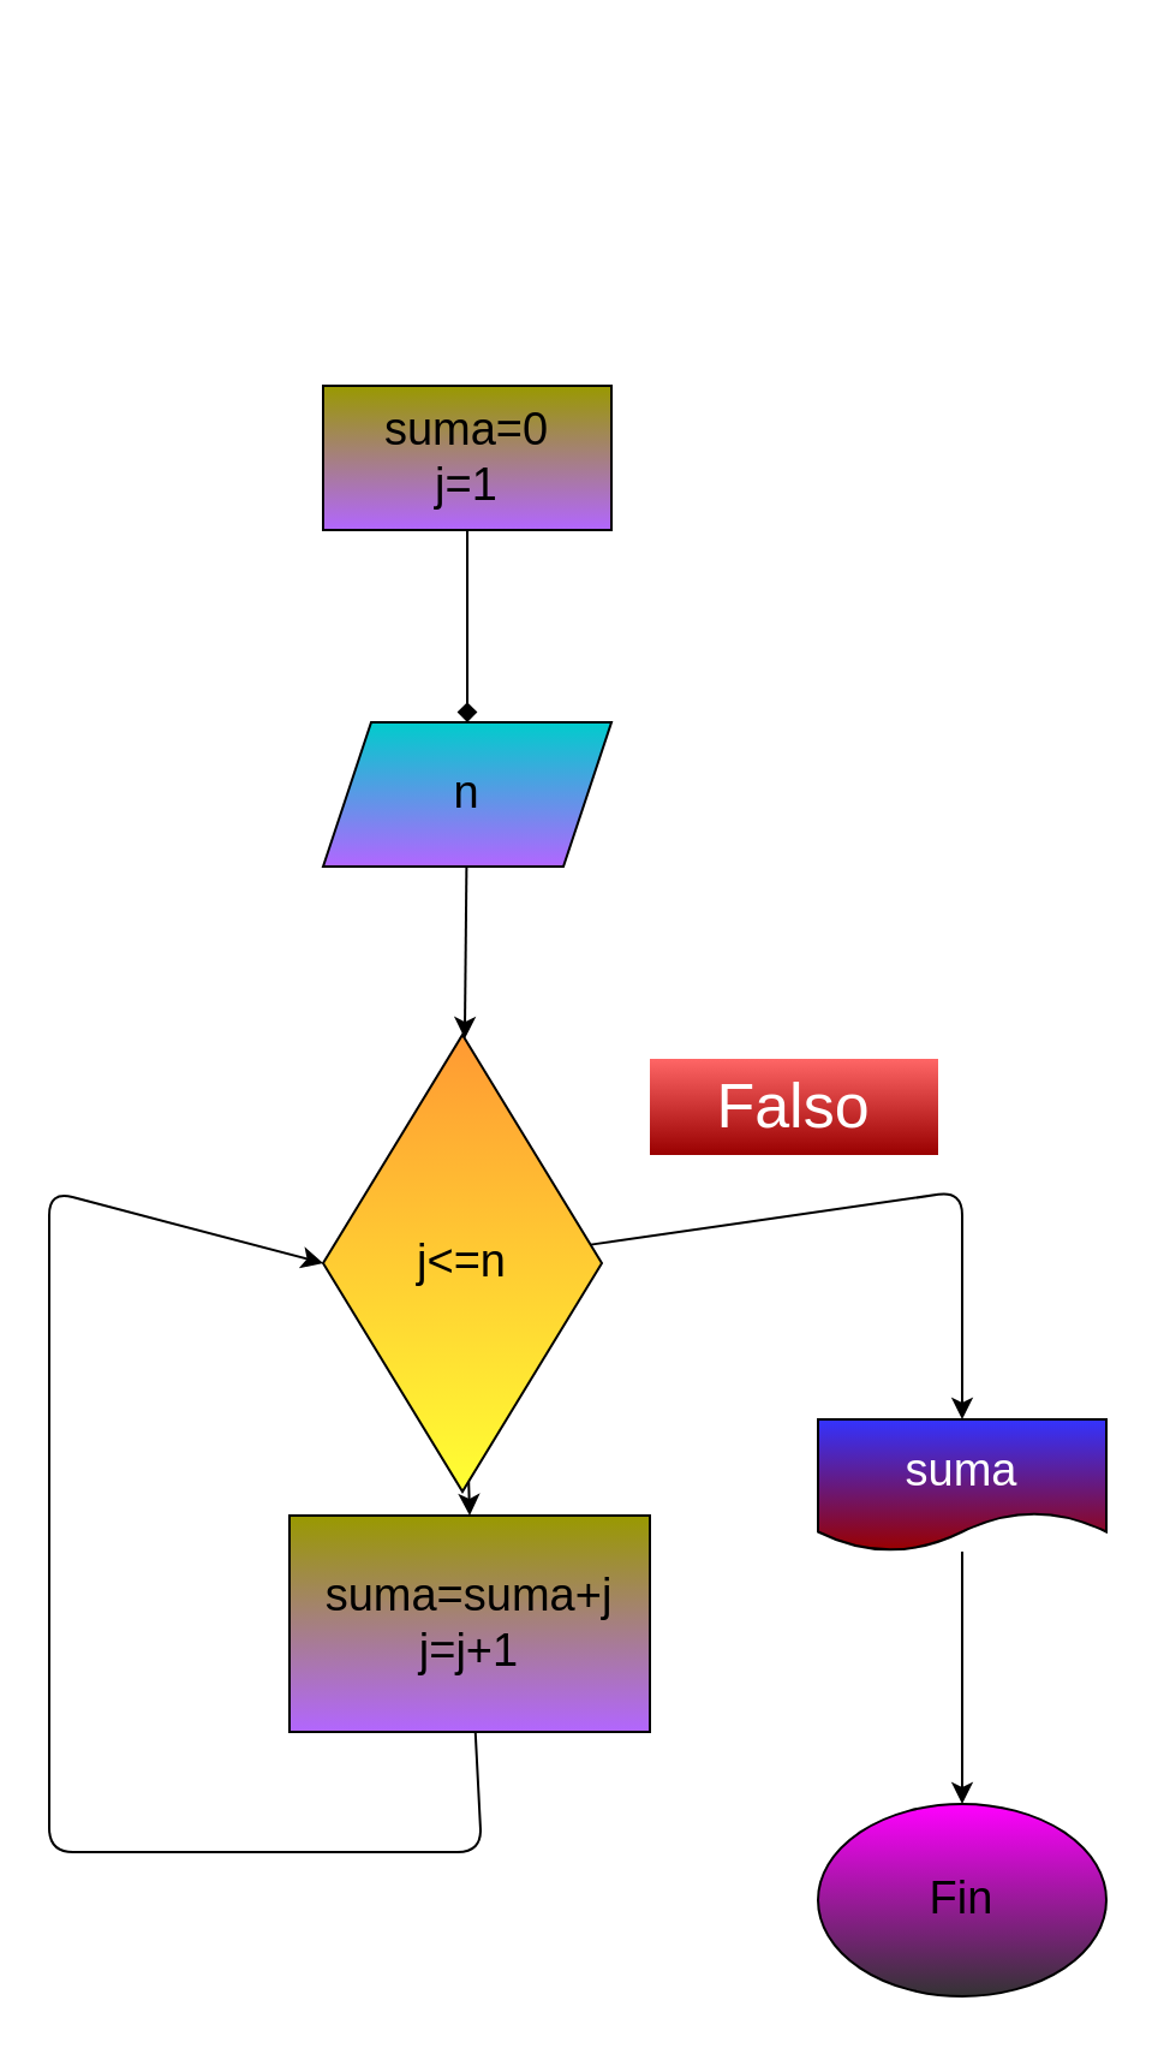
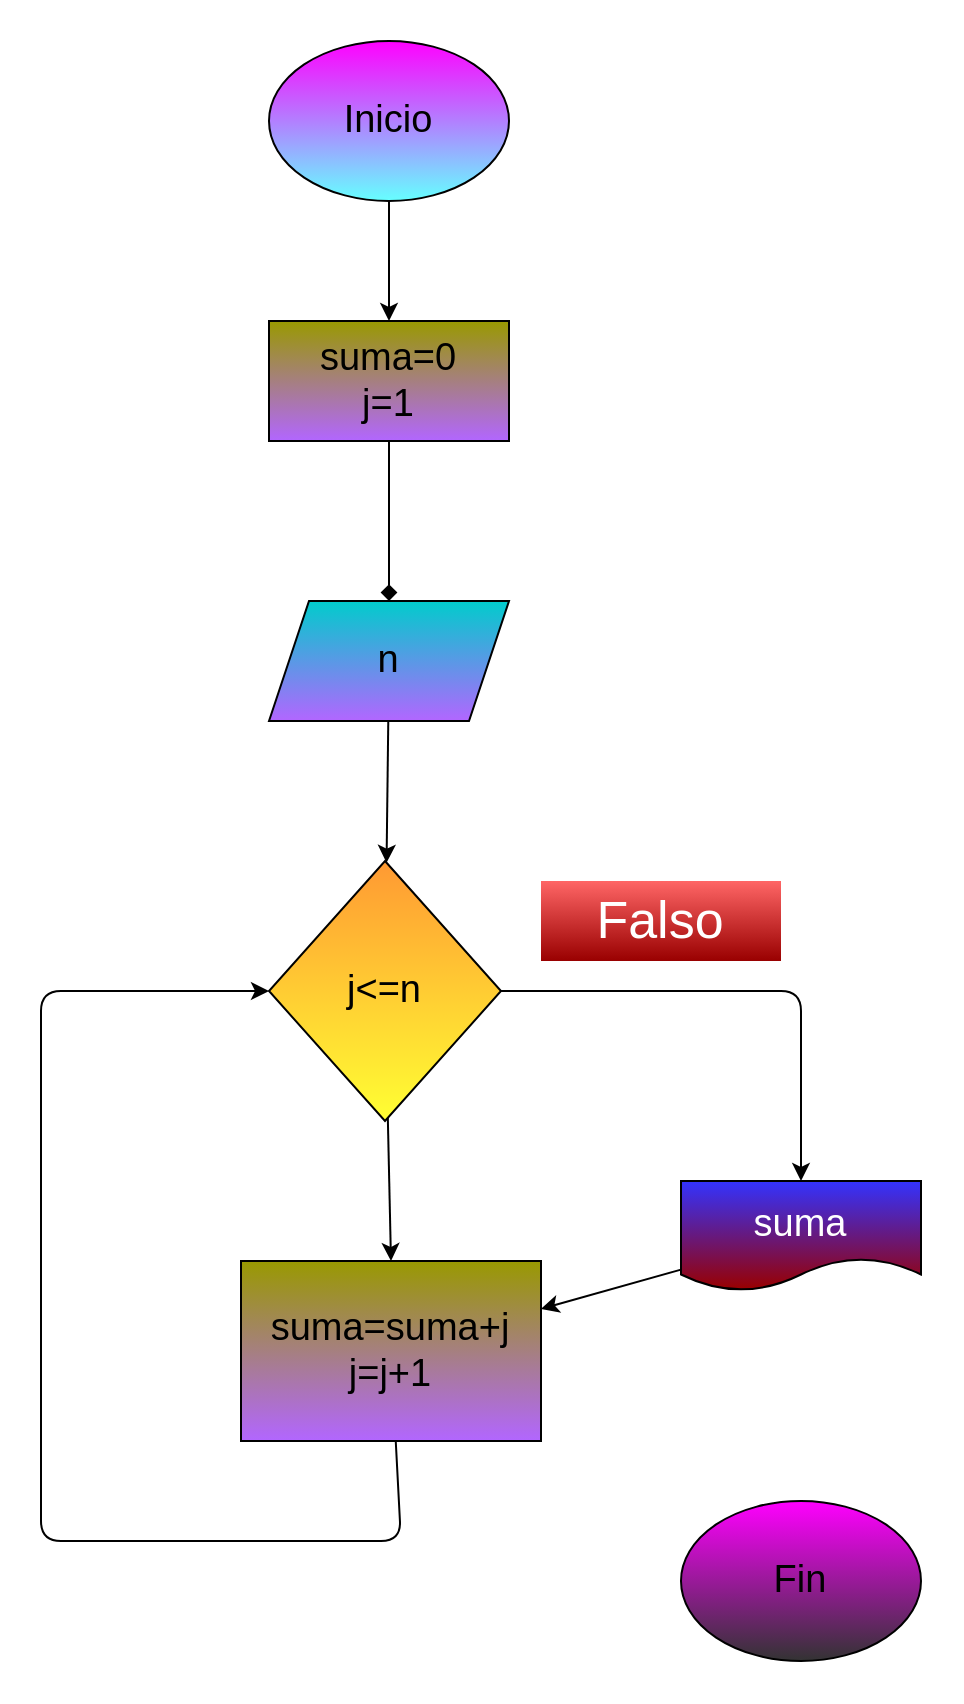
  <mxCell id="0" />
  <mxCell id="1" parent="0" />
+ <mxCell id="2" style="edgeStyle=none;html=1;fontSize=19;" edge="1" parent="1" source="3" target="6"><mxGeometry relative="1" as="geometry" /></mxCell>
+ <mxCell id="3" value="Inicio" style="ellipse;whiteSpace=wrap;html=1;fontSize=19;gradientColor=#66FFFF;fillColor=#FF00FF;" vertex="1" parent="1"><mxGeometry x="134" y="20" width="120" height="80" as="geometry" /></mxCell>
  <mxCell id="4" value="Fin" style="ellipse;whiteSpace=wrap;html=1;fontSize=19;gradientColor=#333333;fillColor=#FF00FF;" vertex="1" parent="1"><mxGeometry x="340" y="750" width="120" height="80" as="geometry" /></mxCell>
  <mxCell id="5" value="" style="edgeStyle=none;html=1;fontSize=19;endArrow=diamond;" edge="1" parent="1" source="6" target="8"><mxGeometry relative="1" as="geometry" /></mxCell>
  <mxCell id="6" value="suma=0&lt;br&gt;j=1" style="rounded=0;whiteSpace=wrap;html=1;fontSize=19;fillColor=#999900;gradientColor=#B266FF;" vertex="1" parent="1"><mxGeometry x="134" y="160" width="120" height="60" as="geometry" /></mxCell>
  <mxCell id="7" value="" style="edgeStyle=none;html=1;fontSize=19;" edge="1" parent="1" source="8" target="11"><mxGeometry relative="1" as="geometry" /></mxCell>
  <mxCell id="8" value="n" style="shape=parallelogram;perimeter=parallelogramPerimeter;whiteSpace=wrap;html=1;fixedSize=1;fontSize=19;fillColor=#00CCCC;rounded=0;gradientColor=#B266FF;" vertex="1" parent="1"><mxGeometry x="134" y="300" width="120" height="60" as="geometry" /></mxCell>
  <mxCell id="9" style="edgeStyle=none;html=1;entryX=0.5;entryY=0;entryDx=0;entryDy=0;fontSize=19;fontColor=#000000;" edge="1" parent="1" source="11" target="13"><mxGeometry relative="1" as="geometry" /></mxCell>
  <mxCell id="10" style="edgeStyle=none;html=1;fontSize=19;fontColor=#000000;entryX=0.5;entryY=0;entryDx=0;entryDy=0;" edge="1" parent="1" source="11" target="16"><mxGeometry relative="1" as="geometry"><mxPoint x="430" y="640" as="targetPoint" /><Array as="points"><mxPoint x="400" y="495" /></Array></mxGeometry></mxCell>
- <mxCell id="11" value="&lt;font color=&quot;#000000&quot;&gt;j&amp;lt;=n&lt;/font&gt;" style="rhombus;whiteSpace=wrap;html=1;fontSize=19;fillColor=#FF9933;rounded=0;gradientColor=#FFFF33;" vertex="1" parent="1"><mxGeometry x="134" y="430" width="116" height="190" as="geometry" /></mxCell>
+ <mxCell id="11" value="&lt;font color=&quot;#000000&quot;&gt;j&amp;lt;=n&lt;/font&gt;" style="rhombus;whiteSpace=wrap;html=1;fontSize=19;fillColor=#FF9933;rounded=0;gradientColor=#FFFF33;" vertex="1" parent="1"><mxGeometry x="134" y="430" width="116" height="130" as="geometry" /></mxCell>
  <mxCell id="12" style="edgeStyle=none;html=1;fontSize=19;fontColor=#000000;entryX=0;entryY=0.5;entryDx=0;entryDy=0;" edge="1" parent="1" source="13" target="11"><mxGeometry relative="1" as="geometry"><mxPoint x="100" y="480" as="targetPoint" /><Array as="points"><mxPoint x="200" y="770" /><mxPoint x="20" y="770" /><mxPoint x="20" y="495" /></Array></mxGeometry></mxCell>
  <mxCell id="13" value="suma=suma+j&lt;br&gt;j=j+1" style="rounded=0;whiteSpace=wrap;html=1;fontSize=19;fillColor=#999900;gradientColor=#B266FF;" vertex="1" parent="1"><mxGeometry x="120" y="630" width="150" height="90" as="geometry" /></mxCell>
  <mxCell id="14" value="&lt;font color=&quot;#ffffff&quot; style=&quot;font-size: 26px&quot;&gt;Falso&lt;/font&gt;" style="text;html=1;strokeColor=none;fillColor=#FF6666;align=center;verticalAlign=middle;whiteSpace=wrap;rounded=0;fontSize=19;fontColor=#000000;gradientColor=#990000;" vertex="1" parent="1"><mxGeometry x="270" y="440" width="120" height="40" as="geometry" /></mxCell>
- <mxCell id="15" style="edgeStyle=none;html=1;entryX=0.5;entryY=0;entryDx=0;entryDy=0;fontSize=19;fontColor=#FFFFFF;" edge="1" parent="1" source="16" target="4"><mxGeometry relative="1" as="geometry" /></mxCell>
+ <mxCell id="15" style="edgeStyle=none;html=1;fontSize=19;fontColor=#FFFFFF;" edge="1" parent="1" source="16" target="13"><mxGeometry relative="1" as="geometry" /></mxCell>
  <mxCell id="16" value="&lt;font style=&quot;font-size: 19px&quot;&gt;suma&lt;/font&gt;" style="shape=document;whiteSpace=wrap;html=1;boundedLbl=1;fontSize=26;fontColor=#FFFFFF;fillColor=#3333FF;gradientColor=#990000;" vertex="1" parent="1"><mxGeometry x="340" y="590" width="120" height="55" as="geometry" /></mxCell>
